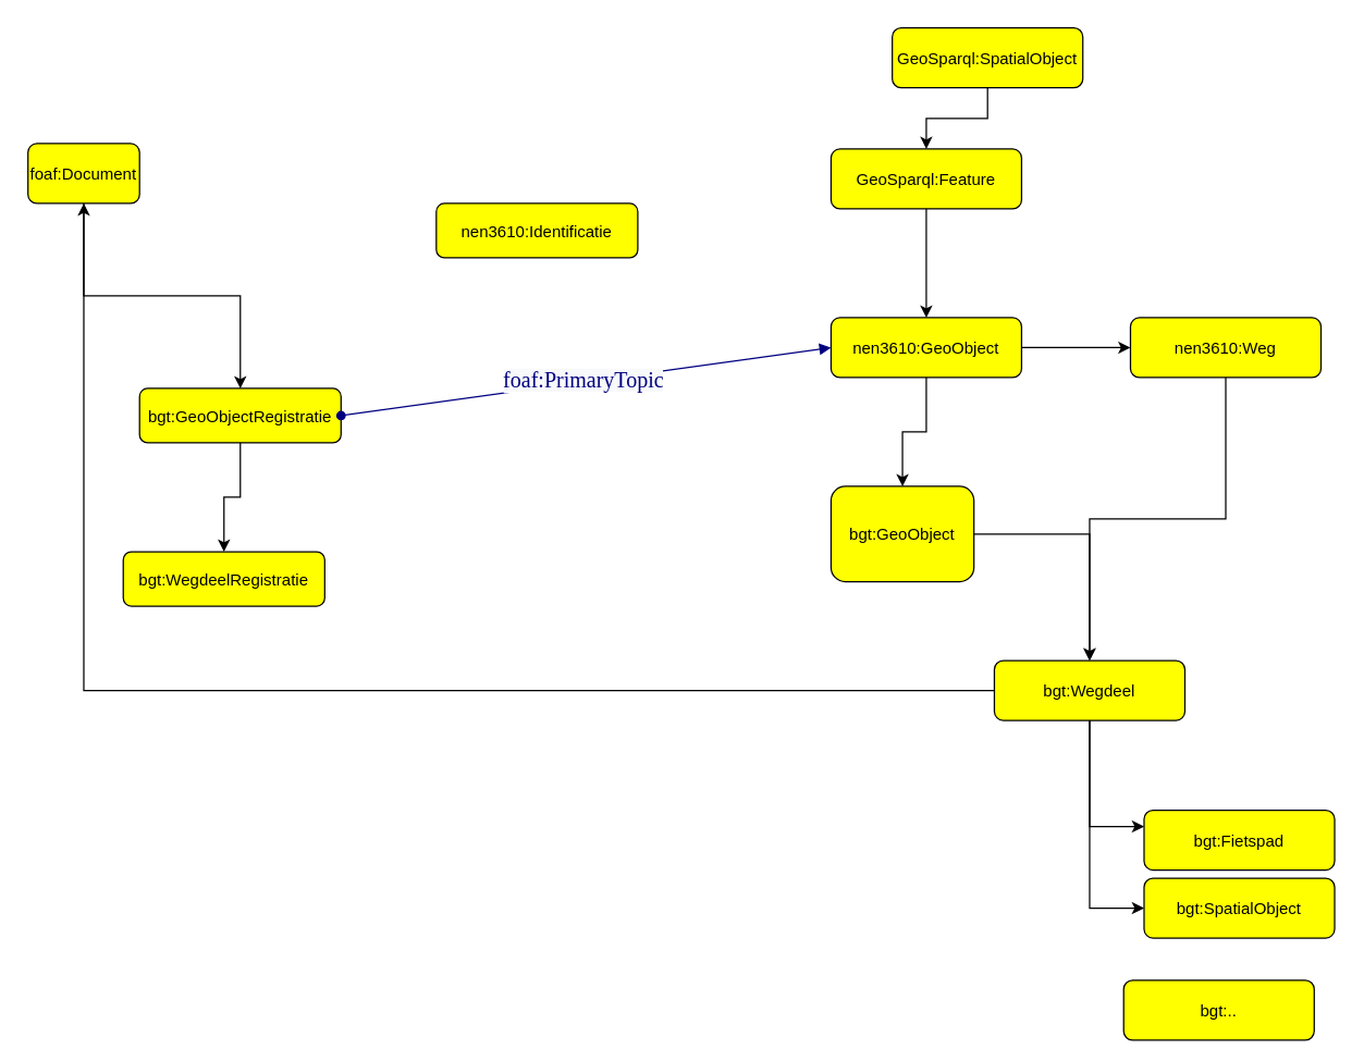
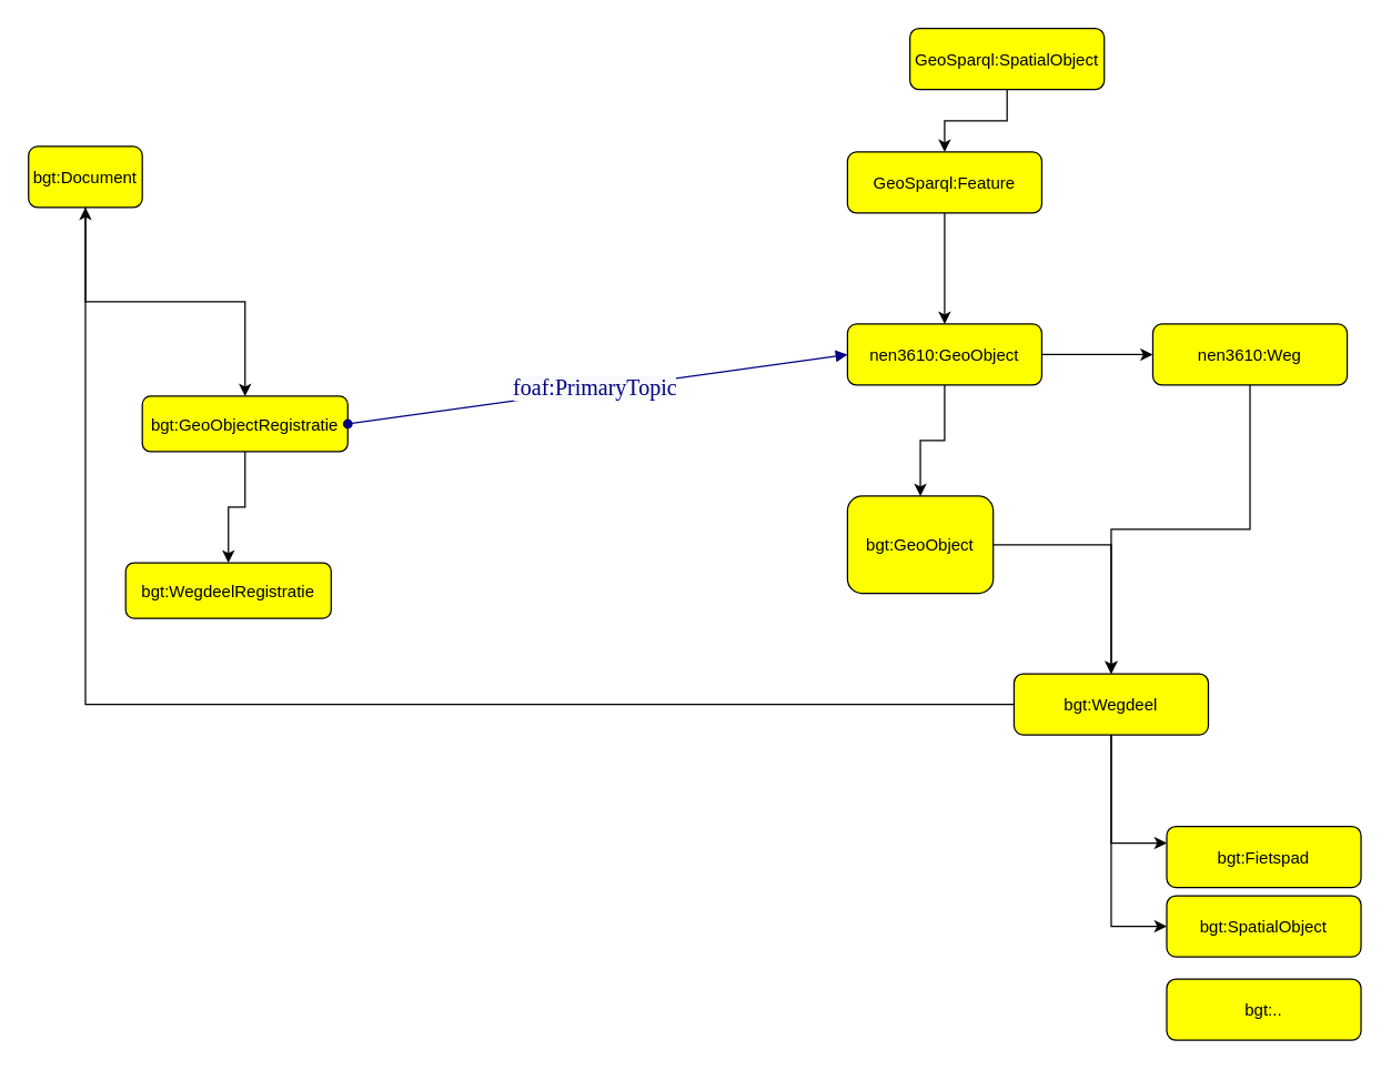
  <mxCell id="0" />
  <mxCell id="1" parent="0" />
  <mxCell id="2" value="" style="edgeStyle=orthogonalEdgeStyle;rounded=0;orthogonalLoop=1;jettySize=auto;html=1;" edge="1" parent="1" source="3" target="5"><mxGeometry relative="1" as="geometry" /></mxCell>
- <mxCell id="3" value="foaf:Document" style="graphMlID=n4;shape=rect;rounded=1;arcsize=30;fillColor=#ffff00;strokeColor=#000000;strokeWidth=1.0" vertex="1" parent="1"><mxGeometry x="20" y="105" width="81.968" height="44" as="geometry" /></mxCell>
+ <mxCell id="3" value="bgt:Document" style="graphMlID=n4;shape=rect;rounded=1;arcsize=30;fillColor=#ffff00;strokeColor=#000000;strokeWidth=1.0" vertex="1" parent="1"><mxGeometry x="20" y="105" width="81.968" height="44" as="geometry" /></mxCell>
  <mxCell id="4" value="" style="edgeStyle=orthogonalEdgeStyle;rounded=0;orthogonalLoop=1;jettySize=auto;html=1;" edge="1" parent="1" source="5" target="6"><mxGeometry relative="1" as="geometry" /></mxCell>
  <mxCell id="5" value="bgt:GeoObjectRegistratie" style="graphMlID=n4;shape=rect;rounded=1;arcsize=30;fillColor=#ffff00;strokeColor=#000000;strokeWidth=1.0" vertex="1" parent="1"><mxGeometry x="101.97" y="285" width="148.03" height="40" as="geometry" /></mxCell>
  <mxCell id="6" value="bgt:WegdeelRegistratie" style="graphMlID=n4;shape=rect;rounded=1;arcsize=30;fillColor=#ffff00;strokeColor=#000000;strokeWidth=1.0" vertex="1" parent="1"><mxGeometry x="90" y="405" width="148.03" height="40" as="geometry" /></mxCell>
- <mxCell id="7" value="nen3610:Identificatie" style="graphMlID=n4;shape=rect;rounded=1;arcsize=30;fillColor=#ffff00;strokeColor=#000000;strokeWidth=1.0" vertex="1" parent="1"><mxGeometry x="320" y="149" width="148.03" height="40" as="geometry" /></mxCell>
  <mxCell id="8" value="" style="graphMlID=e0;rounded=0;endArrow=block;strokeColor=#000080;strokeWidth=1.0;startArrow=oval;startFill=1;endFill=1;entryX=0;entryY=0.5;entryDx=0;entryDy=0;exitX=1;exitY=0.5;exitDx=0;exitDy=0;" edge="1" parent="1" source="5" target="16"><mxGeometry relative="1" as="geometry"><mxPoint x="270" y="214.582" as="sourcePoint" /><mxPoint x="421" y="214.5" as="targetPoint" /></mxGeometry></mxCell>
  <mxCell id="9" value="&lt;span style=&quot;color: rgb(0 , 0 , 128) ; font-family: &amp;#34;dialog&amp;#34; ; font-size: 16px ; background-color: rgb(248 , 249 , 250)&quot;&gt;foaf:PrimaryTopic&lt;/span&gt;" style="text;html=1;align=center;verticalAlign=middle;resizable=0;points=[];labelBackgroundColor=#ffffff;" vertex="1" connectable="0" parent="8"><mxGeometry x="-0.017" y="2" relative="1" as="geometry"><mxPoint as="offset" /></mxGeometry></mxCell>
  <mxCell id="10" value="" style="edgeStyle=orthogonalEdgeStyle;rounded=0;orthogonalLoop=1;jettySize=auto;html=1;" edge="1" parent="1" source="11" target="13"><mxGeometry relative="1" as="geometry" /></mxCell>
  <mxCell id="11" value="GeoSparql:SpatialObject" style="graphMlID=n4;shape=rect;rounded=1;arcsize=30;fillColor=#ffff00;strokeColor=#000000;strokeWidth=1.0" vertex="1" parent="1"><mxGeometry x="655" y="20" width="140" height="44" as="geometry" /></mxCell>
  <mxCell id="12" value="" style="edgeStyle=orthogonalEdgeStyle;rounded=0;orthogonalLoop=1;jettySize=auto;html=1;" edge="1" parent="1" source="13" target="16"><mxGeometry relative="1" as="geometry" /></mxCell>
  <mxCell id="13" value="GeoSparql:Feature" style="graphMlID=n4;shape=rect;rounded=1;arcsize=30;fillColor=#ffff00;strokeColor=#000000;strokeWidth=1.0" vertex="1" parent="1"><mxGeometry x="610" y="109" width="140" height="44" as="geometry" /></mxCell>
  <mxCell id="14" value="" style="edgeStyle=orthogonalEdgeStyle;rounded=0;orthogonalLoop=1;jettySize=auto;html=1;" edge="1" parent="1" source="16" target="18"><mxGeometry relative="1" as="geometry" /></mxCell>
  <mxCell id="15" value="" style="edgeStyle=orthogonalEdgeStyle;rounded=0;orthogonalLoop=1;jettySize=auto;html=1;" edge="1" parent="1" source="16" target="20"><mxGeometry relative="1" as="geometry" /></mxCell>
  <mxCell id="16" value="nen3610:GeoObject" style="graphMlID=n4;shape=rect;rounded=1;arcsize=30;fillColor=#ffff00;strokeColor=#000000;strokeWidth=1.0" vertex="1" parent="1"><mxGeometry x="610" y="233" width="140" height="44" as="geometry" /></mxCell>
  <mxCell id="17" value="" style="edgeStyle=orthogonalEdgeStyle;rounded=0;orthogonalLoop=1;jettySize=auto;html=1;" edge="1" parent="1" source="18" target="24"><mxGeometry relative="1" as="geometry" /></mxCell>
  <mxCell id="18" value="bgt:GeoObject" style="graphMlID=n4;shape=rect;rounded=1;arcsize=30;fillColor=#ffff00;strokeColor=#000000;strokeWidth=1.0" vertex="1" parent="1"><mxGeometry x="610" y="357" width="105" height="70" as="geometry" /></mxCell>
  <mxCell id="19" style="edgeStyle=orthogonalEdgeStyle;rounded=0;orthogonalLoop=1;jettySize=auto;html=1;entryX=0.5;entryY=0;entryDx=0;entryDy=0;" edge="1" parent="1" source="20" target="24"><mxGeometry relative="1" as="geometry" /></mxCell>
  <mxCell id="20" value="nen3610:Weg" style="graphMlID=n4;shape=rect;rounded=1;arcsize=30;fillColor=#ffff00;strokeColor=#000000;strokeWidth=1.0" vertex="1" parent="1"><mxGeometry x="830" y="233" width="140" height="44" as="geometry" /></mxCell>
  <mxCell id="21" value="" style="edgeStyle=orthogonalEdgeStyle;rounded=0;orthogonalLoop=1;jettySize=auto;html=1;" edge="1" parent="1" source="24" target="25"><mxGeometry relative="1" as="geometry"><Array as="points"><mxPoint x="800" y="607" /></Array></mxGeometry></mxCell>
  <mxCell id="22" style="edgeStyle=orthogonalEdgeStyle;rounded=0;orthogonalLoop=1;jettySize=auto;html=1;entryX=0;entryY=0.5;entryDx=0;entryDy=0;" edge="1" parent="1" source="24" target="26"><mxGeometry relative="1" as="geometry" /></mxCell>
  <mxCell id="23" style="edgeStyle=orthogonalEdgeStyle;rounded=0;orthogonalLoop=1;jettySize=auto;html=1;" edge="1" parent="1" source="24" target="3"><mxGeometry relative="1" as="geometry" /></mxCell>
  <mxCell id="24" value="bgt:Wegdeel" style="graphMlID=n4;shape=rect;rounded=1;arcsize=30;fillColor=#ffff00;strokeColor=#000000;strokeWidth=1.0" vertex="1" parent="1"><mxGeometry x="730" y="485" width="140" height="44" as="geometry" /></mxCell>
  <mxCell id="25" value="bgt:Fietspad" style="graphMlID=n4;shape=rect;rounded=1;arcsize=30;fillColor=#ffff00;strokeColor=#000000;strokeWidth=1.0" vertex="1" parent="1"><mxGeometry x="840" y="595" width="140" height="44" as="geometry" /></mxCell>
  <mxCell id="26" value="bgt:SpatialObject" style="graphMlID=n4;shape=rect;rounded=1;arcsize=30;fillColor=#ffff00;strokeColor=#000000;strokeWidth=1.0" vertex="1" parent="1"><mxGeometry x="840" y="645" width="140" height="44" as="geometry" /></mxCell>
- <mxCell id="27" value="bgt:.." style="graphMlID=n4;shape=rect;rounded=1;arcsize=30;fillColor=#ffff00;strokeColor=#000000;strokeWidth=1.0" vertex="1" parent="1"><mxGeometry x="825" y="720" width="140" height="44" as="geometry" /></mxCell>
+ <mxCell id="27" value="bgt:.." style="graphMlID=n4;shape=rect;rounded=1;arcsize=30;fillColor=#ffff00;strokeColor=#000000;strokeWidth=1.0" vertex="1" parent="1"><mxGeometry x="840" y="705" width="140" height="44" as="geometry" /></mxCell>
